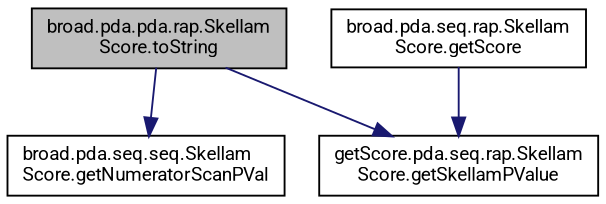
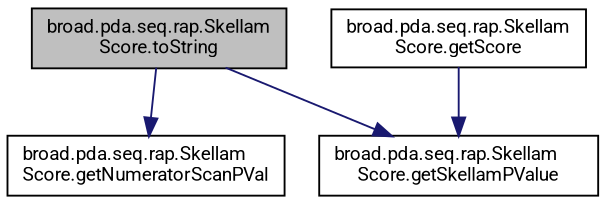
  digraph {
    fontname=Roboto
    rankdir=TB
    node [color=black fillcolor=white fontname=Roboto fontsize=10 shape=record style=filled]
    edge [color=midnightblue fontname=Roboto fontsize=10 labelfontname=Helvetica labelfontsize=10 style=solid]
-   n1 [fillcolor=grey75 fontcolor=black height=0.2 label="broad.pda.pda.rap.Skellam\lScore.toString" width=0.4]
-   n2 [height=0.2 label="broad.pda.seq.seq.Skellam\lScore.getNumeratorScanPVal" width=0.4]
-   n3 [height=0.2 label="getScore.pda.seq.rap.Skellam\lScore.getSkellamPValue" width=0.4]
+   n1 [fillcolor=grey75 fontcolor=black height=0.2 label="broad.pda.seq.rap.Skellam\lScore.toString" width=0.4]
+   n2 [height=0.2 label="broad.pda.seq.rap.Skellam\lScore.getNumeratorScanPVal" width=0.4]
+   n3 [height=0.2 label="broad.pda.seq.rap.Skellam\lScore.getSkellamPValue" width=0.4]
    n4 [height=0.2 label="broad.pda.seq.rap.Skellam\lScore.getScore" width=0.4]
    n1 -> n2
    n1 -> n3
    n4 -> n3
  }
